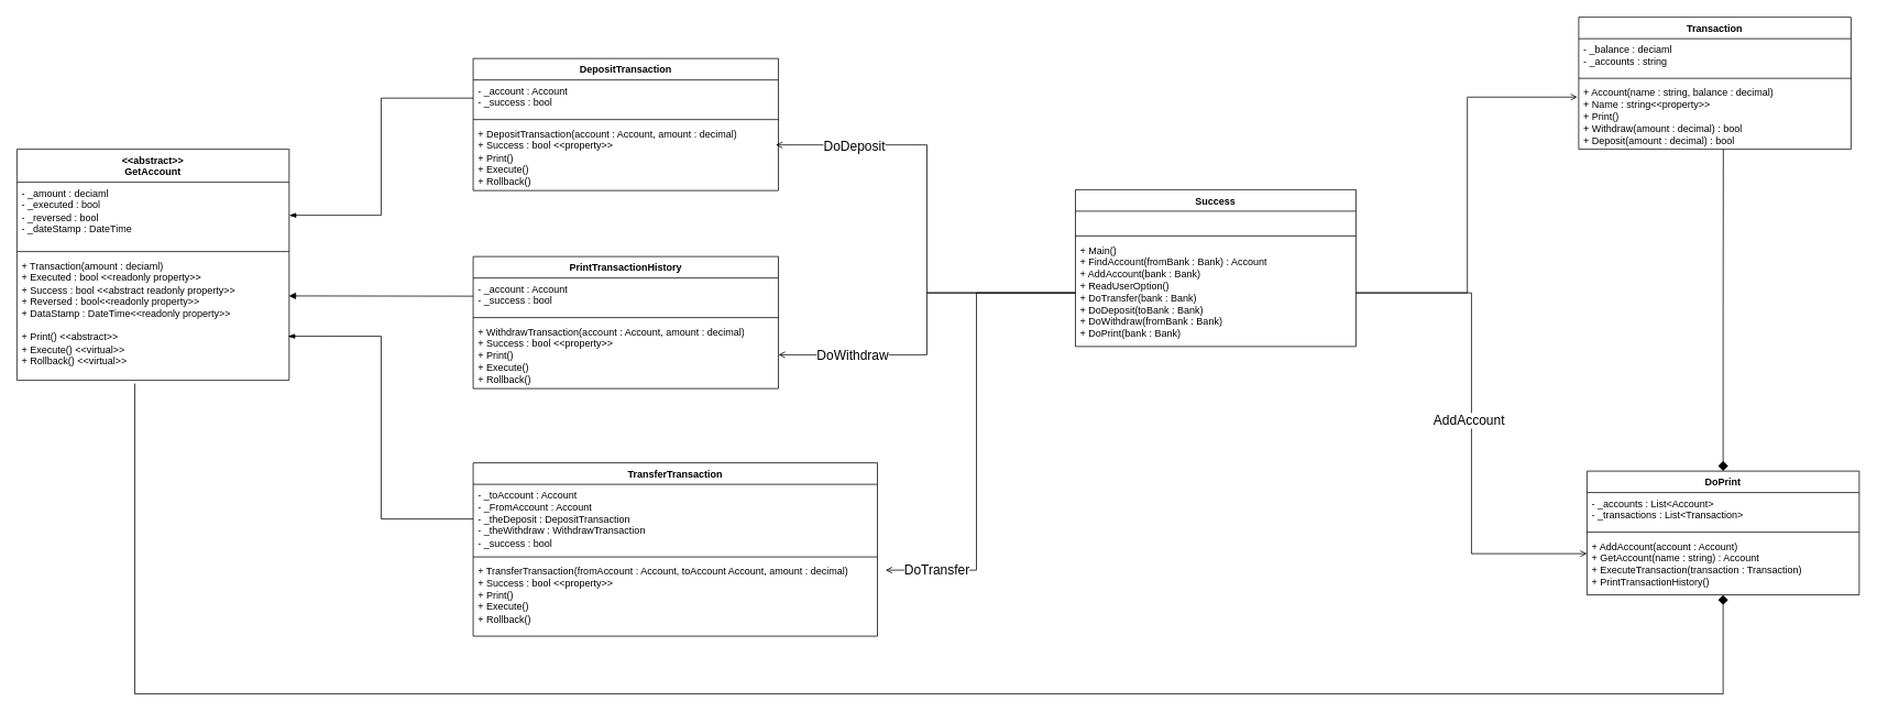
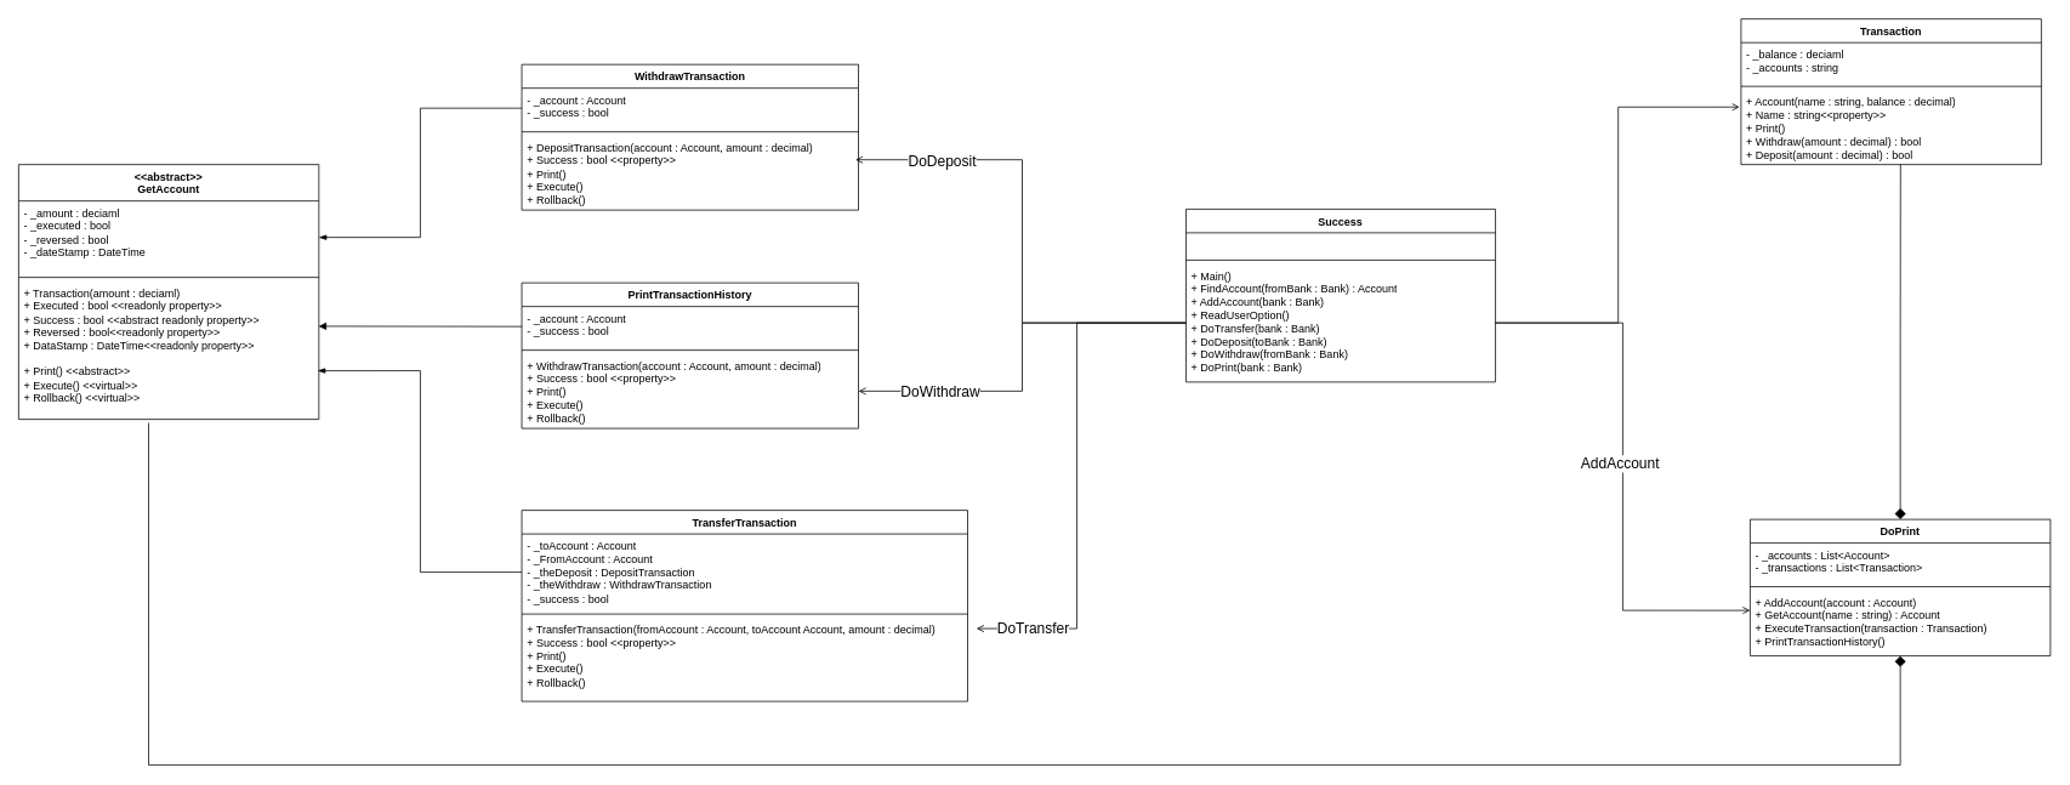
  <mxCell id="0" />
  <mxCell id="1" parent="0" />
  <mxCell id="2" value="Success" style="swimlane;fontStyle=1;align=center;verticalAlign=top;childLayout=stackLayout;horizontal=1;startSize=26;horizontalStack=0;resizeParent=1;resizeParentMax=0;resizeLast=0;collapsible=1;marginBottom=0;whiteSpace=wrap;html=1;" parent="1" vertex="1"><mxGeometry x="1303" y="229" width="340" height="190" as="geometry" /></mxCell>
  <mxCell id="3" value="&amp;nbsp;" style="text;strokeColor=none;fillColor=none;align=left;verticalAlign=top;spacingLeft=4;spacingRight=4;overflow=hidden;rotatable=0;points=[[0,0.5],[1,0.5]];portConstraint=eastwest;whiteSpace=wrap;html=1;" parent="2" vertex="1"><mxGeometry y="26" width="340" height="26" as="geometry" /></mxCell>
  <mxCell id="4" value="" style="line;strokeWidth=1;fillColor=none;align=left;verticalAlign=middle;spacingTop=-1;spacingLeft=3;spacingRight=3;rotatable=0;labelPosition=right;points=[];portConstraint=eastwest;strokeColor=inherit;" parent="2" vertex="1"><mxGeometry y="52" width="340" height="8" as="geometry" /></mxCell>
  <mxCell id="5" value="+ Main()&lt;div&gt;+ FindAccount(fromBank : Bank) : Account&lt;/div&gt;&lt;div&gt;+ AddAccount(bank : Bank)&lt;/div&gt;&lt;div&gt;+ ReadUserOption()&lt;/div&gt;&lt;div&gt;+ DoTransfer(bank : Bank)&lt;/div&gt;&lt;div&gt;+ DoDeposit(toBank : Bank)&lt;/div&gt;&lt;div&gt;+ DoWithdraw(fromBank : Bank)&lt;/div&gt;&lt;div&gt;+ DoPrint(bank : Bank)&lt;/div&gt;&lt;div&gt;&lt;br&gt;&lt;/div&gt;" style="text;strokeColor=none;fillColor=none;align=left;verticalAlign=top;spacingLeft=4;spacingRight=4;overflow=hidden;rotatable=0;points=[[0,0.5],[1,0.5]];portConstraint=eastwest;whiteSpace=wrap;html=1;" parent="2" vertex="1"><mxGeometry y="60" width="340" height="130" as="geometry" /></mxCell>
  <mxCell id="6" value="Transaction" style="swimlane;fontStyle=1;align=center;verticalAlign=top;childLayout=stackLayout;horizontal=1;startSize=26;horizontalStack=0;resizeParent=1;resizeParentMax=0;resizeLast=0;collapsible=1;marginBottom=0;whiteSpace=wrap;html=1;" parent="1" vertex="1"><mxGeometry x="1913" y="20" width="330" height="160" as="geometry" /></mxCell>
  <mxCell id="7" value="- _balance : deciaml&lt;div&gt;- _accounts : string&lt;/div&gt;" style="text;strokeColor=none;fillColor=none;align=left;verticalAlign=top;spacingLeft=4;spacingRight=4;overflow=hidden;rotatable=0;points=[[0,0.5],[1,0.5]];portConstraint=eastwest;whiteSpace=wrap;html=1;" parent="6" vertex="1"><mxGeometry y="26" width="330" height="44" as="geometry" /></mxCell>
  <mxCell id="8" value="" style="line;strokeWidth=1;fillColor=none;align=left;verticalAlign=middle;spacingTop=-1;spacingLeft=3;spacingRight=3;rotatable=0;labelPosition=right;points=[];portConstraint=eastwest;strokeColor=inherit;" parent="6" vertex="1"><mxGeometry y="70" width="330" height="8" as="geometry" /></mxCell>
  <mxCell id="9" value="+ Account(name : string, balance : decimal)&lt;div&gt;+ Name : string&amp;lt;&amp;lt;property&amp;gt;&amp;gt;&lt;/div&gt;&lt;div&gt;+ Print()&lt;/div&gt;&lt;div&gt;+ Withdraw(amount : decimal) : bool&lt;/div&gt;&lt;div&gt;+ Deposit(amount : decimal) : bool&lt;/div&gt;" style="text;strokeColor=none;fillColor=none;align=left;verticalAlign=top;spacingLeft=4;spacingRight=4;overflow=hidden;rotatable=0;points=[[0,0.5],[1,0.5]];portConstraint=eastwest;whiteSpace=wrap;html=1;" parent="6" vertex="1"><mxGeometry y="78" width="330" height="82" as="geometry" /></mxCell>
  <mxCell id="10" style="edgeStyle=orthogonalEdgeStyle;rounded=0;orthogonalLoop=1;jettySize=auto;html=1;entryX=0.531;entryY=0.995;entryDx=0;entryDy=0;entryPerimeter=0;endArrow=none;endFill=0;startArrow=diamond;startFill=1;strokeWidth=1;startSize=10;" parent="1" source="11" target="9" edge="1"><mxGeometry relative="1" as="geometry"><mxPoint x="2088" y="190" as="targetPoint" /></mxGeometry></mxCell>
  <mxCell id="11" value="DoPrint" style="swimlane;fontStyle=1;align=center;verticalAlign=top;childLayout=stackLayout;horizontal=1;startSize=26;horizontalStack=0;resizeParent=1;resizeParentMax=0;resizeLast=0;collapsible=1;marginBottom=0;whiteSpace=wrap;html=1;" parent="1" vertex="1"><mxGeometry x="1923" y="570" width="330" height="150" as="geometry" /></mxCell>
  <mxCell id="12" value="- _accounts : List&amp;lt;Account&amp;gt;&lt;div&gt;- _transactions : List&amp;lt;Transaction&amp;gt;&lt;/div&gt;" style="text;strokeColor=none;fillColor=none;align=left;verticalAlign=top;spacingLeft=4;spacingRight=4;overflow=hidden;rotatable=0;points=[[0,0.5],[1,0.5]];portConstraint=eastwest;whiteSpace=wrap;html=1;" parent="11" vertex="1"><mxGeometry y="26" width="330" height="44" as="geometry" /></mxCell>
  <mxCell id="13" value="" style="line;strokeWidth=1;fillColor=none;align=left;verticalAlign=middle;spacingTop=-1;spacingLeft=3;spacingRight=3;rotatable=0;labelPosition=right;points=[];portConstraint=eastwest;strokeColor=inherit;" parent="11" vertex="1"><mxGeometry y="70" width="330" height="8" as="geometry" /></mxCell>
  <mxCell id="14" value="+ AddAccount(account : Account)&lt;div&gt;+ GetAccount(name : string) : Account&lt;/div&gt;&lt;div&gt;+ ExecuteTransaction(transaction : Transaction)&lt;/div&gt;&lt;div&gt;+ PrintTransactionHistory()&lt;/div&gt;" style="text;strokeColor=none;fillColor=none;align=left;verticalAlign=top;spacingLeft=4;spacingRight=4;overflow=hidden;rotatable=0;points=[[0,0.5],[1,0.5]];portConstraint=eastwest;whiteSpace=wrap;html=1;" parent="11" vertex="1"><mxGeometry y="78" width="330" height="72" as="geometry" /></mxCell>
  <mxCell id="15" value="&lt;div&gt;&amp;lt;&amp;lt;abstract&amp;gt;&amp;gt;&lt;/div&gt;GetAccount" style="swimlane;fontStyle=1;align=center;verticalAlign=top;childLayout=stackLayout;horizontal=1;startSize=40;horizontalStack=0;resizeParent=1;resizeParentMax=0;resizeLast=0;collapsible=1;marginBottom=0;whiteSpace=wrap;html=1;" parent="1" vertex="1"><mxGeometry x="20" y="180" width="330" height="280" as="geometry" /></mxCell>
  <mxCell id="16" value="- _amount : deciaml&lt;div&gt;- _executed : bool&lt;/div&gt;&lt;div&gt;- _reversed : bool&lt;/div&gt;&lt;div&gt;- _dateStamp : DateTime&lt;/div&gt;" style="text;strokeColor=none;fillColor=none;align=left;verticalAlign=top;spacingLeft=4;spacingRight=4;overflow=hidden;rotatable=0;points=[[0,0.5],[1,0.5]];portConstraint=eastwest;whiteSpace=wrap;html=1;" parent="15" vertex="1"><mxGeometry y="40" width="330" height="80" as="geometry" /></mxCell>
  <mxCell id="17" value="" style="line;strokeWidth=1;fillColor=none;align=left;verticalAlign=middle;spacingTop=-1;spacingLeft=3;spacingRight=3;rotatable=0;labelPosition=right;points=[];portConstraint=eastwest;strokeColor=inherit;" parent="15" vertex="1"><mxGeometry y="120" width="330" height="8" as="geometry" /></mxCell>
  <mxCell id="18" value="+ Transaction(amount : deciaml)&lt;div&gt;+ Executed : bool &amp;lt;&amp;lt;readonly property&amp;gt;&amp;gt;&lt;/div&gt;&lt;div&gt;+ Success : bool &amp;lt;&amp;lt;abstract readonly property&amp;gt;&amp;gt;&lt;/div&gt;&lt;div&gt;+ Reversed : bool&amp;lt;&amp;lt;readonly property&amp;gt;&amp;gt;&lt;/div&gt;&lt;div&gt;+ DataStamp : DateTime&amp;lt;&amp;lt;readonly property&amp;gt;&amp;gt;&lt;/div&gt;&lt;div&gt;&lt;br&gt;&lt;/div&gt;&lt;div&gt;+ Print() &amp;lt;&amp;lt;abstract&amp;gt;&amp;gt;&lt;/div&gt;&lt;div&gt;+ Execute() &amp;lt;&amp;lt;virtual&amp;gt;&amp;gt;&lt;/div&gt;&lt;div&gt;+ Rollback() &amp;lt;&amp;lt;virtual&amp;gt;&amp;gt;&lt;/div&gt;&lt;div&gt;&lt;br&gt;&lt;/div&gt;&lt;div&gt;&lt;br&gt;&lt;/div&gt;" style="text;strokeColor=none;fillColor=none;align=left;verticalAlign=top;spacingLeft=4;spacingRight=4;overflow=hidden;rotatable=0;points=[[0,0.5],[1,0.5]];portConstraint=eastwest;whiteSpace=wrap;html=1;" parent="15" vertex="1"><mxGeometry y="128" width="330" height="152" as="geometry" /></mxCell>
- <mxCell id="19" value="DepositTransaction" style="swimlane;fontStyle=1;align=center;verticalAlign=top;childLayout=stackLayout;horizontal=1;startSize=26;horizontalStack=0;resizeParent=1;resizeParentMax=0;resizeLast=0;collapsible=1;marginBottom=0;whiteSpace=wrap;html=1;" parent="1" vertex="1"><mxGeometry x="573" y="70" width="370" height="160" as="geometry" /></mxCell>
+ <mxCell id="19" value="WithdrawTransaction" style="swimlane;fontStyle=1;align=center;verticalAlign=top;childLayout=stackLayout;horizontal=1;startSize=26;horizontalStack=0;resizeParent=1;resizeParentMax=0;resizeLast=0;collapsible=1;marginBottom=0;whiteSpace=wrap;html=1;" parent="1" vertex="1"><mxGeometry x="573" y="70" width="370" height="160" as="geometry" /></mxCell>
  <mxCell id="20" value="- _account : Account&lt;div&gt;- _success : bool&lt;/div&gt;" style="text;strokeColor=none;fillColor=none;align=left;verticalAlign=top;spacingLeft=4;spacingRight=4;overflow=hidden;rotatable=0;points=[[0,0.5],[1,0.5]];portConstraint=eastwest;whiteSpace=wrap;html=1;" parent="19" vertex="1"><mxGeometry y="26" width="370" height="44" as="geometry" /></mxCell>
  <mxCell id="21" value="" style="line;strokeWidth=1;fillColor=none;align=left;verticalAlign=middle;spacingTop=-1;spacingLeft=3;spacingRight=3;rotatable=0;labelPosition=right;points=[];portConstraint=eastwest;strokeColor=inherit;" parent="19" vertex="1"><mxGeometry y="70" width="370" height="8" as="geometry" /></mxCell>
  <mxCell id="22" value="+ DepositTransaction(account : Account, amount : decimal)&lt;div&gt;+ Success : bool &amp;lt;&amp;lt;property&amp;gt;&amp;gt;&lt;/div&gt;&lt;div&gt;+ Print()&lt;/div&gt;&lt;div&gt;+ Execute()&lt;/div&gt;&lt;div&gt;+ Rollback()&lt;/div&gt;" style="text;strokeColor=none;fillColor=none;align=left;verticalAlign=top;spacingLeft=4;spacingRight=4;overflow=hidden;rotatable=0;points=[[0,0.5],[1,0.5]];portConstraint=eastwest;whiteSpace=wrap;html=1;" parent="19" vertex="1"><mxGeometry y="78" width="370" height="82" as="geometry" /></mxCell>
  <mxCell id="23" value="PrintTransactionHistory" style="swimlane;fontStyle=1;align=center;verticalAlign=top;childLayout=stackLayout;horizontal=1;startSize=26;horizontalStack=0;resizeParent=1;resizeParentMax=0;resizeLast=0;collapsible=1;marginBottom=0;whiteSpace=wrap;html=1;" parent="1" vertex="1"><mxGeometry x="573" y="310" width="370" height="160" as="geometry" /></mxCell>
  <mxCell id="24" value="- _account : Account&lt;div&gt;- _success : bool&lt;/div&gt;" style="text;strokeColor=none;fillColor=none;align=left;verticalAlign=top;spacingLeft=4;spacingRight=4;overflow=hidden;rotatable=0;points=[[0,0.5],[1,0.5]];portConstraint=eastwest;whiteSpace=wrap;html=1;" parent="23" vertex="1"><mxGeometry y="26" width="370" height="44" as="geometry" /></mxCell>
  <mxCell id="25" value="" style="line;strokeWidth=1;fillColor=none;align=left;verticalAlign=middle;spacingTop=-1;spacingLeft=3;spacingRight=3;rotatable=0;labelPosition=right;points=[];portConstraint=eastwest;strokeColor=inherit;" parent="23" vertex="1"><mxGeometry y="70" width="370" height="8" as="geometry" /></mxCell>
  <mxCell id="26" value="+ WithdrawTransaction(account : Account, amount : decimal)&lt;div&gt;+ Success : bool &amp;lt;&amp;lt;property&amp;gt;&amp;gt;&lt;/div&gt;&lt;div&gt;+ Print()&lt;/div&gt;&lt;div&gt;+ Execute()&lt;/div&gt;&lt;div&gt;+ Rollback()&lt;/div&gt;" style="text;strokeColor=none;fillColor=none;align=left;verticalAlign=top;spacingLeft=4;spacingRight=4;overflow=hidden;rotatable=0;points=[[0,0.5],[1,0.5]];portConstraint=eastwest;whiteSpace=wrap;html=1;" parent="23" vertex="1"><mxGeometry y="78" width="370" height="82" as="geometry" /></mxCell>
  <mxCell id="27" value="TransferTransaction" style="swimlane;fontStyle=1;align=center;verticalAlign=top;childLayout=stackLayout;horizontal=1;startSize=26;horizontalStack=0;resizeParent=1;resizeParentMax=0;resizeLast=0;collapsible=1;marginBottom=0;whiteSpace=wrap;html=1;" parent="1" vertex="1"><mxGeometry x="573" y="560" width="490" height="210" as="geometry" /></mxCell>
  <mxCell id="28" value="- _toAccount : Account&lt;div&gt;- _FromAccount : Account&lt;br&gt;&lt;div&gt;- _theDeposit : DepositTransaction&lt;/div&gt;&lt;/div&gt;&lt;div&gt;- _theWithdraw : WithdrawTransaction&lt;/div&gt;&lt;div&gt;- _success : bool&lt;/div&gt;" style="text;strokeColor=none;fillColor=none;align=left;verticalAlign=top;spacingLeft=4;spacingRight=4;overflow=hidden;rotatable=0;points=[[0,0.5],[1,0.5]];portConstraint=eastwest;whiteSpace=wrap;html=1;" parent="27" vertex="1"><mxGeometry y="26" width="490" height="84" as="geometry" /></mxCell>
  <mxCell id="29" value="" style="line;strokeWidth=1;fillColor=none;align=left;verticalAlign=middle;spacingTop=-1;spacingLeft=3;spacingRight=3;rotatable=0;labelPosition=right;points=[];portConstraint=eastwest;strokeColor=inherit;" parent="27" vertex="1"><mxGeometry y="110" width="490" height="8" as="geometry" /></mxCell>
  <mxCell id="30" value="+ TransferTransaction(fromAccount : Account, toAccount Account, amount : decimal)&lt;div&gt;+ Success : bool &amp;lt;&amp;lt;property&amp;gt;&amp;gt;&lt;/div&gt;&lt;div&gt;+ Print()&lt;/div&gt;&lt;div&gt;+ Execute()&lt;/div&gt;&lt;div&gt;+ Rollback()&lt;/div&gt;" style="text;strokeColor=none;fillColor=none;align=left;verticalAlign=top;spacingLeft=4;spacingRight=4;overflow=hidden;rotatable=0;points=[[0,0.5],[1,0.5]];portConstraint=eastwest;whiteSpace=wrap;html=1;" parent="27" vertex="1"><mxGeometry y="118" width="490" height="92" as="geometry" /></mxCell>
  <mxCell id="31" style="edgeStyle=orthogonalEdgeStyle;rounded=0;orthogonalLoop=1;jettySize=auto;html=1;entryX=-0.005;entryY=0.229;entryDx=0;entryDy=0;entryPerimeter=0;endArrow=open;endFill=0;" parent="1" source="5" target="9" edge="1"><mxGeometry relative="1" as="geometry" /></mxCell>
  <mxCell id="32" style="edgeStyle=orthogonalEdgeStyle;rounded=0;orthogonalLoop=1;jettySize=auto;html=1;exitX=1;exitY=0.5;exitDx=0;exitDy=0;entryX=0;entryY=0.306;entryDx=0;entryDy=0;entryPerimeter=0;endArrow=open;endFill=0;" parent="1" source="5" target="14" edge="1"><mxGeometry relative="1" as="geometry"><Array as="points"><mxPoint x="1783" y="354" /><mxPoint x="1783" y="670" /></Array></mxGeometry></mxCell>
  <mxCell id="33" value="&lt;font style=&quot;font-size: 16px;&quot;&gt;AddAccount&lt;/font&gt;" style="edgeLabel;html=1;align=center;verticalAlign=middle;resizable=0;points=[];" parent="32" vertex="1" connectable="0"><mxGeometry x="-0.012" y="-4" relative="1" as="geometry"><mxPoint as="offset" /></mxGeometry></mxCell>
  <mxCell id="34" style="edgeStyle=orthogonalEdgeStyle;rounded=0;orthogonalLoop=1;jettySize=auto;html=1;exitX=0;exitY=0.5;exitDx=0;exitDy=0;entryX=1;entryY=0.5;entryDx=0;entryDy=0;endArrow=blockThin;endFill=1;" parent="1" source="20" target="16" edge="1"><mxGeometry relative="1" as="geometry" /></mxCell>
  <mxCell id="35" style="rounded=0;orthogonalLoop=1;jettySize=auto;html=1;exitX=0;exitY=0.5;exitDx=0;exitDy=0;endArrow=block;endFill=1;entryX=0.999;entryY=0.327;entryDx=0;entryDy=0;entryPerimeter=0;" parent="1" source="24" target="18" edge="1"><mxGeometry relative="1" as="geometry"><mxPoint x="333" y="350" as="targetPoint" /></mxGeometry></mxCell>
  <mxCell id="36" style="edgeStyle=orthogonalEdgeStyle;rounded=0;orthogonalLoop=1;jettySize=auto;html=1;entryX=0.996;entryY=0.649;entryDx=0;entryDy=0;entryPerimeter=0;endArrow=blockThin;endFill=1;" parent="1" source="28" target="18" edge="1"><mxGeometry relative="1" as="geometry" /></mxCell>
  <mxCell id="37" style="edgeStyle=orthogonalEdgeStyle;rounded=0;orthogonalLoop=1;jettySize=auto;html=1;entryX=0.991;entryY=0.326;entryDx=0;entryDy=0;entryPerimeter=0;endArrow=open;endFill=0;" parent="1" source="5" target="22" edge="1"><mxGeometry relative="1" as="geometry" /></mxCell>
  <mxCell id="38" value="&lt;font style=&quot;font-size: 16px;&quot;&gt;DoDeposit&lt;/font&gt;" style="edgeLabel;html=1;align=center;verticalAlign=middle;resizable=0;points=[];" parent="37" vertex="1" connectable="0"><mxGeometry x="0.65" y="1" relative="1" as="geometry"><mxPoint as="offset" /></mxGeometry></mxCell>
  <mxCell id="39" style="edgeStyle=orthogonalEdgeStyle;rounded=0;orthogonalLoop=1;jettySize=auto;html=1;entryX=1;entryY=0.5;entryDx=0;entryDy=0;endArrow=open;endFill=0;" parent="1" source="5" target="26" edge="1"><mxGeometry relative="1" as="geometry" /></mxCell>
  <mxCell id="40" value="&lt;font style=&quot;font-size: 16px;&quot;&gt;DoWithdraw&lt;/font&gt;" style="edgeLabel;html=1;align=center;verticalAlign=middle;resizable=0;points=[];" parent="39" vertex="1" connectable="0"><mxGeometry x="0.755" y="-1" relative="1" as="geometry"><mxPoint x="36" y="1" as="offset" /></mxGeometry></mxCell>
  <mxCell id="41" style="edgeStyle=orthogonalEdgeStyle;rounded=0;orthogonalLoop=1;jettySize=auto;html=1;exitX=0;exitY=0.5;exitDx=0;exitDy=0;entryX=1.02;entryY=0.13;entryDx=0;entryDy=0;entryPerimeter=0;endArrow=open;endFill=0;" parent="1" source="5" target="30" edge="1"><mxGeometry relative="1" as="geometry" /></mxCell>
  <mxCell id="42" value="&lt;font style=&quot;font-size: 16px;&quot;&gt;DoTransfer&lt;/font&gt;" style="edgeLabel;html=1;align=center;verticalAlign=middle;resizable=0;points=[];" parent="41" vertex="1" connectable="0"><mxGeometry x="0.722" relative="1" as="geometry"><mxPoint x="-18" as="offset" /></mxGeometry></mxCell>
  <mxCell id="43" style="edgeStyle=orthogonalEdgeStyle;rounded=0;orthogonalLoop=1;jettySize=auto;html=1;entryX=0.433;entryY=1.026;entryDx=0;entryDy=0;entryPerimeter=0;endArrow=none;endFill=0;startArrow=diamond;startFill=1;startSize=10;" parent="1" source="14" target="18" edge="1"><mxGeometry relative="1" as="geometry"><mxPoint x="163" y="480" as="targetPoint" /><Array as="points"><mxPoint x="2088" y="840" /><mxPoint x="163" y="840" /></Array></mxGeometry></mxCell>
